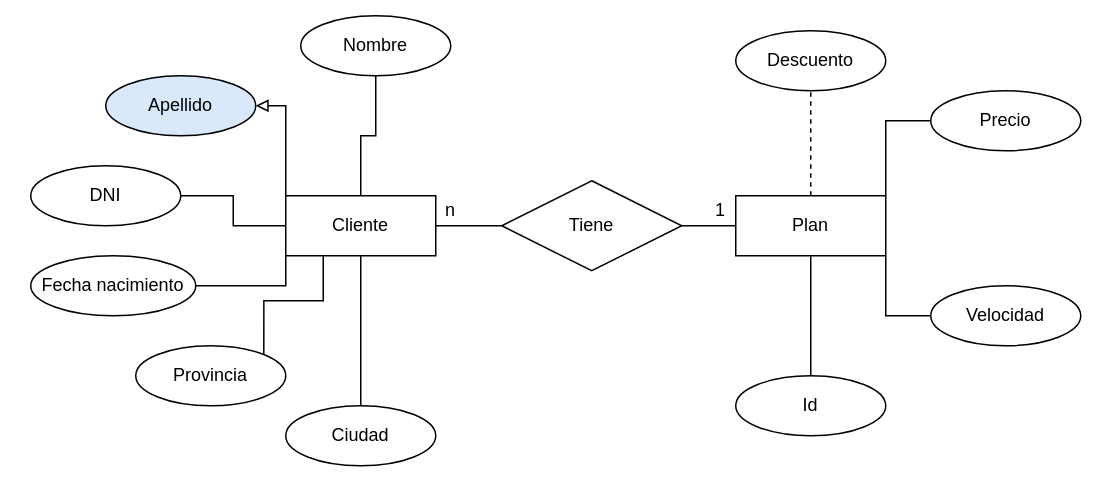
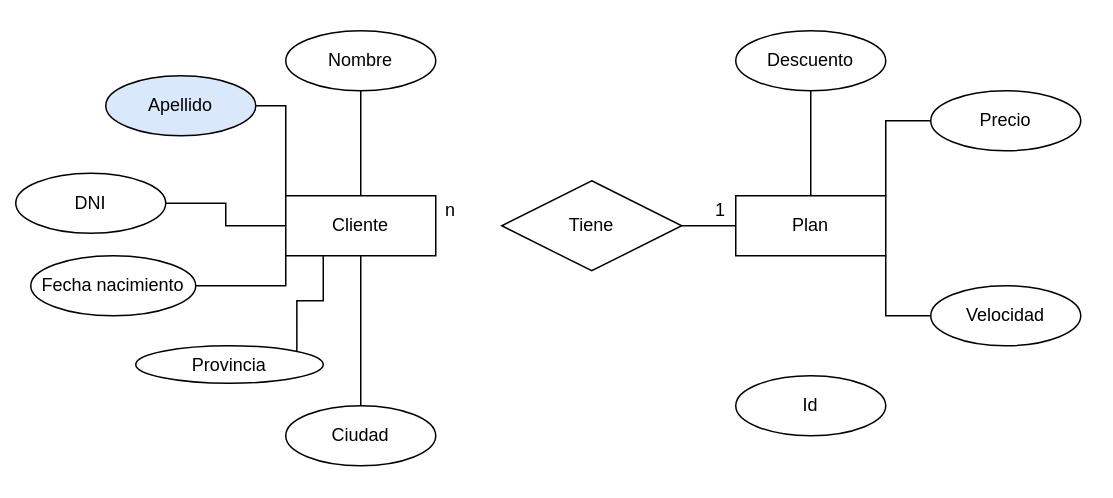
  <mxCell id="0" />
  <mxCell id="1" parent="0" />
  <mxCell id="2" style="edgeStyle=orthogonalEdgeStyle;rounded=0;orthogonalLoop=1;jettySize=auto;html=1;exitX=0.5;exitY=1;exitDx=0;exitDy=0;endArrow=none;endFill=0;" edge="1" parent="1" source="9" target="22"><mxGeometry relative="1" as="geometry" /></mxCell>
  <mxCell id="3" style="edgeStyle=orthogonalEdgeStyle;rounded=0;orthogonalLoop=1;jettySize=auto;html=1;exitX=0.25;exitY=1;exitDx=0;exitDy=0;entryX=1;entryY=0;entryDx=0;entryDy=0;endArrow=none;endFill=0;" edge="1" parent="1" source="9" target="21"><mxGeometry relative="1" as="geometry" /></mxCell>
  <mxCell id="4" style="edgeStyle=orthogonalEdgeStyle;rounded=0;orthogonalLoop=1;jettySize=auto;html=1;exitX=0;exitY=1;exitDx=0;exitDy=0;entryX=1;entryY=0.5;entryDx=0;entryDy=0;endArrow=none;endFill=0;" edge="1" parent="1" source="9" target="20"><mxGeometry relative="1" as="geometry" /></mxCell>
  <mxCell id="5" style="edgeStyle=orthogonalEdgeStyle;rounded=0;orthogonalLoop=1;jettySize=auto;html=1;exitX=0;exitY=0.5;exitDx=0;exitDy=0;endArrow=none;endFill=0;" edge="1" parent="1" source="9" target="19"><mxGeometry relative="1" as="geometry" /></mxCell>
- <mxCell id="6" style="edgeStyle=orthogonalEdgeStyle;rounded=0;orthogonalLoop=1;jettySize=auto;html=1;exitX=0;exitY=0;exitDx=0;exitDy=0;entryX=1;entryY=0.5;entryDx=0;entryDy=0;endArrow=block;endFill=0;" edge="1" parent="1" source="9" target="18"><mxGeometry relative="1" as="geometry" /></mxCell>
+ <mxCell id="6" style="edgeStyle=orthogonalEdgeStyle;rounded=0;orthogonalLoop=1;jettySize=auto;html=1;exitX=0;exitY=0;exitDx=0;exitDy=0;entryX=1;entryY=0.5;entryDx=0;entryDy=0;endArrow=none;endFill=0;" edge="1" parent="1" source="9" target="18"><mxGeometry relative="1" as="geometry" /></mxCell>
  <mxCell id="7" style="edgeStyle=orthogonalEdgeStyle;rounded=0;orthogonalLoop=1;jettySize=auto;html=1;exitX=0.5;exitY=0;exitDx=0;exitDy=0;entryX=0.5;entryY=1;entryDx=0;entryDy=0;endArrow=none;endFill=0;" edge="1" parent="1" source="9" target="17"><mxGeometry relative="1" as="geometry" /></mxCell>
- <mxCell id="8" style="edgeStyle=orthogonalEdgeStyle;rounded=0;orthogonalLoop=1;jettySize=auto;html=1;exitX=1;exitY=0.5;exitDx=0;exitDy=0;entryX=0;entryY=0.5;entryDx=0;entryDy=0;endArrow=none;endFill=0;" edge="1" parent="1" source="9" target="16"><mxGeometry relative="1" as="geometry" /></mxCell>
  <mxCell id="9" value="Cliente" style="whiteSpace=wrap;html=1;align=center;" vertex="1" parent="1"><mxGeometry x="190" y="130" width="100" height="40" as="geometry" /></mxCell>
- <mxCell id="10" style="edgeStyle=orthogonalEdgeStyle;rounded=0;orthogonalLoop=1;jettySize=auto;html=1;exitX=0.5;exitY=0;exitDx=0;exitDy=0;entryX=0.5;entryY=1;entryDx=0;entryDy=0;endArrow=none;endFill=0;dashed=1;" edge="1" parent="1" source="14" target="26"><mxGeometry relative="1" as="geometry" /></mxCell>
+ <mxCell id="10" style="edgeStyle=orthogonalEdgeStyle;rounded=0;orthogonalLoop=1;jettySize=auto;html=1;exitX=0.5;exitY=0;exitDx=0;exitDy=0;entryX=0.5;entryY=1;entryDx=0;entryDy=0;endArrow=none;endFill=0;" edge="1" parent="1" source="14" target="26"><mxGeometry relative="1" as="geometry" /></mxCell>
  <mxCell id="11" style="edgeStyle=orthogonalEdgeStyle;rounded=0;orthogonalLoop=1;jettySize=auto;html=1;exitX=1;exitY=0;exitDx=0;exitDy=0;entryX=0;entryY=0.5;entryDx=0;entryDy=0;endArrow=none;endFill=0;" edge="1" parent="1" source="14" target="25"><mxGeometry relative="1" as="geometry" /></mxCell>
  <mxCell id="12" style="edgeStyle=orthogonalEdgeStyle;rounded=0;orthogonalLoop=1;jettySize=auto;html=1;exitX=1;exitY=1;exitDx=0;exitDy=0;entryX=0;entryY=0.5;entryDx=0;entryDy=0;endArrow=none;endFill=0;" edge="1" parent="1" source="14" target="24"><mxGeometry relative="1" as="geometry" /></mxCell>
- <mxCell id="13" style="edgeStyle=orthogonalEdgeStyle;rounded=0;orthogonalLoop=1;jettySize=auto;html=1;exitX=0.5;exitY=1;exitDx=0;exitDy=0;entryX=0.5;entryY=0;entryDx=0;entryDy=0;endArrow=none;endFill=0;" edge="1" parent="1" source="14" target="23"><mxGeometry relative="1" as="geometry" /></mxCell>
  <mxCell id="14" value="Plan" style="whiteSpace=wrap;html=1;align=center;" vertex="1" parent="1"><mxGeometry x="490" y="130" width="100" height="40" as="geometry" /></mxCell>
  <mxCell id="15" style="edgeStyle=orthogonalEdgeStyle;rounded=0;orthogonalLoop=1;jettySize=auto;html=1;exitX=1;exitY=0.5;exitDx=0;exitDy=0;entryX=0;entryY=0.5;entryDx=0;entryDy=0;endArrow=none;endFill=0;" edge="1" parent="1" source="16" target="14"><mxGeometry relative="1" as="geometry" /></mxCell>
  <mxCell id="16" value="Tiene" style="shape=rhombus;perimeter=rhombusPerimeter;whiteSpace=wrap;html=1;align=center;" vertex="1" parent="1"><mxGeometry x="334" y="120" width="120" height="60" as="geometry" /></mxCell>
- <mxCell id="17" value="Nombre" style="ellipse;whiteSpace=wrap;html=1;align=center;" vertex="1" parent="1"><mxGeometry x="200" y="10" width="100" height="40" as="geometry" /></mxCell>
+ <mxCell id="17" value="Nombre" style="ellipse;whiteSpace=wrap;html=1;align=center;" vertex="1" parent="1"><mxGeometry x="190" y="20" width="100" height="40" as="geometry" /></mxCell>
  <mxCell id="18" value="Apellido" style="ellipse;whiteSpace=wrap;html=1;align=center;fillColor=#dae8fc;" vertex="1" parent="1"><mxGeometry x="70" y="50" width="100" height="40" as="geometry" /></mxCell>
- <mxCell id="19" value="DNI" style="ellipse;whiteSpace=wrap;html=1;align=center;" vertex="1" parent="1"><mxGeometry x="20" y="110" width="100" height="40" as="geometry" /></mxCell>
+ <mxCell id="19" value="DNI" style="ellipse;whiteSpace=wrap;html=1;align=center;" vertex="1" parent="1"><mxGeometry x="10" y="115" width="100" height="40" as="geometry" /></mxCell>
  <mxCell id="20" value="Fecha nacimiento" style="ellipse;whiteSpace=wrap;html=1;align=center;" vertex="1" parent="1"><mxGeometry x="20" y="170" width="110" height="40" as="geometry" /></mxCell>
- <mxCell id="21" value="Provincia" style="ellipse;whiteSpace=wrap;html=1;align=center;" vertex="1" parent="1"><mxGeometry x="90" y="230" width="100" height="40" as="geometry" /></mxCell>
+ <mxCell id="21" value="Provincia" style="ellipse;whiteSpace=wrap;html=1;align=center;" vertex="1" parent="1"><mxGeometry x="90" y="230" width="125" height="25" as="geometry" /></mxCell>
  <mxCell id="22" value="Ciudad" style="ellipse;whiteSpace=wrap;html=1;align=center;" vertex="1" parent="1"><mxGeometry x="190" y="270" width="100" height="40" as="geometry" /></mxCell>
  <mxCell id="23" value="Id" style="ellipse;whiteSpace=wrap;html=1;align=center;" vertex="1" parent="1"><mxGeometry x="490" y="250" width="100" height="40" as="geometry" /></mxCell>
  <mxCell id="24" value="Velocidad" style="ellipse;whiteSpace=wrap;html=1;align=center;" vertex="1" parent="1"><mxGeometry x="620" y="190" width="100" height="40" as="geometry" /></mxCell>
  <mxCell id="25" value="Precio" style="ellipse;whiteSpace=wrap;html=1;align=center;" vertex="1" parent="1"><mxGeometry x="620" y="60" width="100" height="40" as="geometry" /></mxCell>
  <mxCell id="26" value="Descuento" style="ellipse;whiteSpace=wrap;html=1;align=center;" vertex="1" parent="1"><mxGeometry x="490" y="20" width="100" height="40" as="geometry" /></mxCell>
  <mxCell id="27" value="1" style="text;html=1;strokeColor=none;fillColor=none;align=center;verticalAlign=middle;whiteSpace=wrap;rounded=0;" vertex="1" parent="1"><mxGeometry x="470" y="130" width="20" height="20" as="geometry" /></mxCell>
  <mxCell id="28" value="n" style="text;html=1;strokeColor=none;fillColor=none;align=center;verticalAlign=middle;whiteSpace=wrap;rounded=0;" vertex="1" parent="1"><mxGeometry x="290" y="130" width="20" height="20" as="geometry" /></mxCell>
